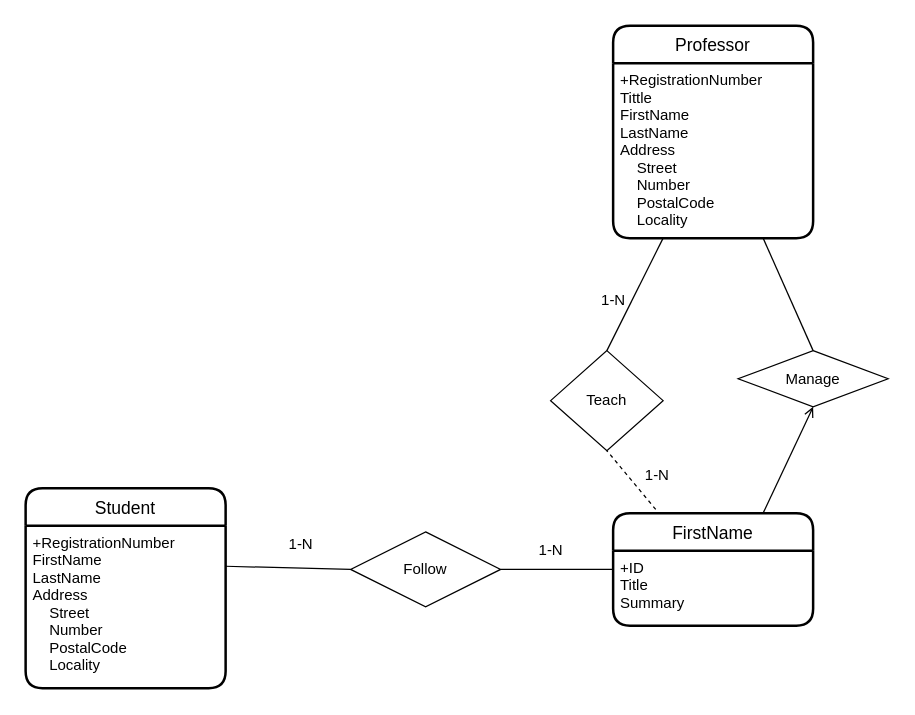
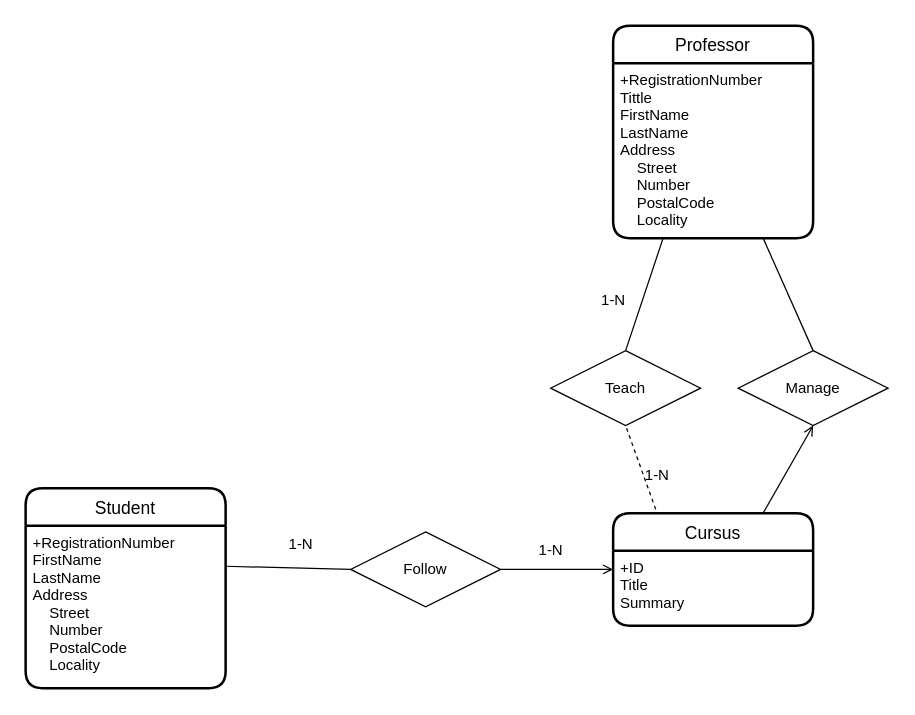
  <mxCell id="0" />
  <mxCell id="1" parent="0" />
  <mxCell id="2" value="Student" style="swimlane;childLayout=stackLayout;horizontal=1;startSize=30;horizontalStack=0;rounded=1;fontSize=14;fontStyle=0;strokeWidth=2;resizeParent=0;resizeLast=1;shadow=0;dashed=0;align=center;" vertex="1" parent="1"><mxGeometry x="20" y="390" width="160" height="160" as="geometry" /></mxCell>
  <mxCell id="3" value="+RegistrationNumber&#10;FirstName&#10;LastName&#10;Address&#10;    Street&#10;    Number&#10;    PostalCode&#10;    Locality&#10;" style="align=left;strokeColor=none;fillColor=none;spacingLeft=4;fontSize=12;verticalAlign=top;resizable=0;rotatable=0;part=1;" vertex="1" parent="2"><mxGeometry y="30" width="160" height="130" as="geometry" /></mxCell>
- <mxCell id="4" value="FirstName" style="swimlane;childLayout=stackLayout;horizontal=1;startSize=30;horizontalStack=0;rounded=1;fontSize=14;fontStyle=0;strokeWidth=2;resizeParent=0;resizeLast=1;shadow=0;dashed=0;align=center;" vertex="1" parent="1"><mxGeometry x="490" y="410" width="160" height="90" as="geometry" /></mxCell>
+ <mxCell id="4" value="Cursus" style="swimlane;childLayout=stackLayout;horizontal=1;startSize=30;horizontalStack=0;rounded=1;fontSize=14;fontStyle=0;strokeWidth=2;resizeParent=0;resizeLast=1;shadow=0;dashed=0;align=center;" vertex="1" parent="1"><mxGeometry x="490" y="410" width="160" height="90" as="geometry" /></mxCell>
  <mxCell id="5" value="+ID&#10;Title&#10;Summary&#10;" style="align=left;strokeColor=none;fillColor=none;spacingLeft=4;fontSize=12;verticalAlign=top;resizable=0;rotatable=0;part=1;" vertex="1" parent="4"><mxGeometry y="30" width="160" height="60" as="geometry" /></mxCell>
  <mxCell id="6" value="Professor" style="swimlane;childLayout=stackLayout;horizontal=1;startSize=30;horizontalStack=0;rounded=1;fontSize=14;fontStyle=0;strokeWidth=2;resizeParent=0;resizeLast=1;shadow=0;dashed=0;align=center;" vertex="1" parent="1"><mxGeometry x="490" y="20" width="160" height="170" as="geometry" /></mxCell>
  <mxCell id="7" value="+RegistrationNumber&#10;Tittle&#10;FirstName&#10;LastName&#10;Address&#10;    Street&#10;    Number&#10;    PostalCode&#10;    Locality&#10;&#10;" style="align=left;strokeColor=none;fillColor=none;spacingLeft=4;fontSize=12;verticalAlign=top;resizable=0;rotatable=0;part=1;" vertex="1" parent="6"><mxGeometry y="30" width="160" height="140" as="geometry" /></mxCell>
- <mxCell id="8" value="Teach" style="shape=rhombus;perimeter=rhombusPerimeter;whiteSpace=wrap;html=1;align=center;" vertex="1" parent="1"><mxGeometry x="440" y="280" width="90" height="80" as="geometry" /></mxCell>
+ <mxCell id="8" value="Teach" style="shape=rhombus;perimeter=rhombusPerimeter;whiteSpace=wrap;html=1;align=center;" vertex="1" parent="1"><mxGeometry x="440" y="280" width="120" height="60" as="geometry" /></mxCell>
  <mxCell id="9" value="" style="endArrow=none;html=1;rounded=0;entryX=0.25;entryY=1;entryDx=0;entryDy=0;exitX=0.5;exitY=0;exitDx=0;exitDy=0;" edge="1" parent="1" source="8" target="7"><mxGeometry width="50" height="50" relative="1" as="geometry"><mxPoint x="490" y="240" as="sourcePoint" /><mxPoint x="540" y="190" as="targetPoint" /></mxGeometry></mxCell>
  <mxCell id="10" value="" style="endArrow=none;html=1;rounded=0;entryX=0.5;entryY=1;entryDx=0;entryDy=0;exitX=0.213;exitY=-0.033;exitDx=0;exitDy=0;exitPerimeter=0;dashed=1;" edge="1" parent="1" source="4" target="8"><mxGeometry width="50" height="50" relative="1" as="geometry"><mxPoint x="490" y="240" as="sourcePoint" /><mxPoint x="540" y="190" as="targetPoint" /></mxGeometry></mxCell>
  <mxCell id="11" value="&lt;div&gt;Follow&lt;/div&gt;" style="shape=rhombus;perimeter=rhombusPerimeter;whiteSpace=wrap;html=1;align=center;" vertex="1" parent="1"><mxGeometry x="280" y="425" width="120" height="60" as="geometry" /></mxCell>
  <mxCell id="12" value="" style="endArrow=none;html=1;rounded=0;exitX=1;exitY=0.25;exitDx=0;exitDy=0;entryX=0;entryY=0.5;entryDx=0;entryDy=0;" edge="1" parent="1" source="3" target="11"><mxGeometry width="50" height="50" relative="1" as="geometry"><mxPoint x="490" y="240" as="sourcePoint" /><mxPoint x="540" y="190" as="targetPoint" /></mxGeometry></mxCell>
- <mxCell id="13" value="" style="endArrow=none;html=1;rounded=0;exitX=1;exitY=0.5;exitDx=0;exitDy=0;entryX=0;entryY=0.25;entryDx=0;entryDy=0;" edge="1" parent="1" source="11" target="5"><mxGeometry width="50" height="50" relative="1" as="geometry"><mxPoint x="490" y="240" as="sourcePoint" /><mxPoint x="540" y="190" as="targetPoint" /></mxGeometry></mxCell>
+ <mxCell id="13" value="" style="endArrow=open;html=1;rounded=0;exitX=1;exitY=0.5;exitDx=0;exitDy=0;entryX=0;entryY=0.25;entryDx=0;entryDy=0;" edge="1" parent="1" source="11" target="5"><mxGeometry width="50" height="50" relative="1" as="geometry"><mxPoint x="490" y="240" as="sourcePoint" /><mxPoint x="540" y="190" as="targetPoint" /></mxGeometry></mxCell>
  <mxCell id="14" value="1-N" style="text;html=1;align=center;verticalAlign=middle;resizable=0;points=[];autosize=1;strokeColor=none;fillColor=none;" vertex="1" parent="1"><mxGeometry x="220" y="425" width="40" height="20" as="geometry" /></mxCell>
  <mxCell id="15" value="1-N" style="text;html=1;align=center;verticalAlign=middle;resizable=0;points=[];autosize=1;strokeColor=none;fillColor=none;" vertex="1" parent="1"><mxGeometry x="420" y="430" width="40" height="20" as="geometry" /></mxCell>
  <mxCell id="16" value="1-N" style="text;html=1;align=center;verticalAlign=middle;resizable=0;points=[];autosize=1;strokeColor=none;fillColor=none;" vertex="1" parent="1"><mxGeometry x="470" y="230" width="40" height="20" as="geometry" /></mxCell>
  <mxCell id="17" value="1-N" style="text;html=1;align=center;verticalAlign=middle;resizable=0;points=[];autosize=1;strokeColor=none;fillColor=none;" vertex="1" parent="1"><mxGeometry x="505" y="370" width="40" height="20" as="geometry" /></mxCell>
- <mxCell id="18" value="Manage" style="shape=rhombus;perimeter=rhombusPerimeter;whiteSpace=wrap;html=1;align=center;" vertex="1" parent="1"><mxGeometry x="590" y="280" width="120" height="45" as="geometry" /></mxCell>
+ <mxCell id="18" value="Manage" style="shape=rhombus;perimeter=rhombusPerimeter;whiteSpace=wrap;html=1;align=center;" vertex="1" parent="1"><mxGeometry x="590" y="280" width="120" height="60" as="geometry" /></mxCell>
  <mxCell id="19" value="" style="endArrow=none;html=1;rounded=0;entryX=0.75;entryY=1;entryDx=0;entryDy=0;exitX=0.5;exitY=0;exitDx=0;exitDy=0;" edge="1" parent="1" source="18" target="7"><mxGeometry width="50" height="50" relative="1" as="geometry"><mxPoint x="520.609" y="295.305" as="sourcePoint" /><mxPoint x="552.96" y="220" as="targetPoint" /></mxGeometry></mxCell>
  <mxCell id="20" value="" style="endArrow=open;html=1;rounded=0;entryX=0.5;entryY=1;entryDx=0;entryDy=0;exitX=0.75;exitY=0;exitDx=0;exitDy=0;" edge="1" parent="1" source="4" target="18"><mxGeometry width="50" height="50" relative="1" as="geometry"><mxPoint x="610" y="400" as="sourcePoint" /><mxPoint x="510" y="350" as="targetPoint" /></mxGeometry></mxCell>
